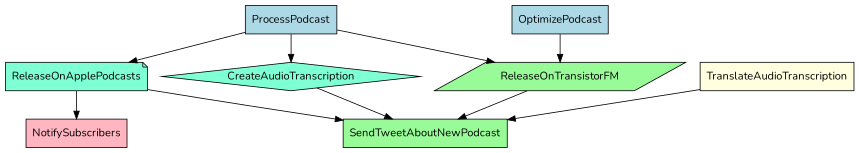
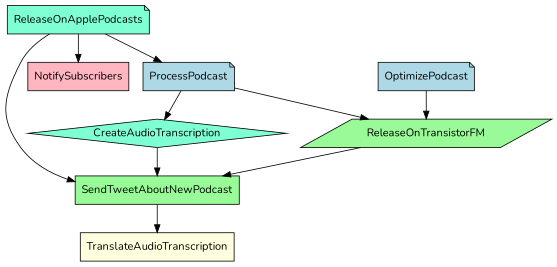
  digraph {
    fontname=Nunito
    node [fillcolor=lightblue fontname=Nunito shape=note style=filled]
    edge [fontname=Nunito]
-   ProcessPodcast [shape=box]
+   ProcessPodcast
    ReleaseOnApplePodcasts [fillcolor=aquamarine]
    ReleaseOnTransistorFM [fillcolor=palegreen shape=parallelogram]
    CreateAudioTranscription [fillcolor=aquamarine shape=diamond]
    SendTweetAboutNewPodcast [fillcolor=palegreen shape=box]
    NotifySubscribers [fillcolor=lightpink shape=box]
    TranslateAudioTranscription [fillcolor=lightyellow shape=box]
-   OptimizePodcast [shape=box]
-   ProcessPodcast -> ReleaseOnApplePodcasts
+   OptimizePodcast
+   ReleaseOnApplePodcasts -> ProcessPodcast
    ProcessPodcast -> ReleaseOnTransistorFM
    ProcessPodcast -> CreateAudioTranscription
    ReleaseOnApplePodcasts -> SendTweetAboutNewPodcast
    ReleaseOnApplePodcasts -> NotifySubscribers
    ReleaseOnTransistorFM -> SendTweetAboutNewPodcast
    CreateAudioTranscription -> SendTweetAboutNewPodcast
-   TranslateAudioTranscription -> SendTweetAboutNewPodcast
+   SendTweetAboutNewPodcast -> TranslateAudioTranscription
    OptimizePodcast -> ReleaseOnTransistorFM
  }
